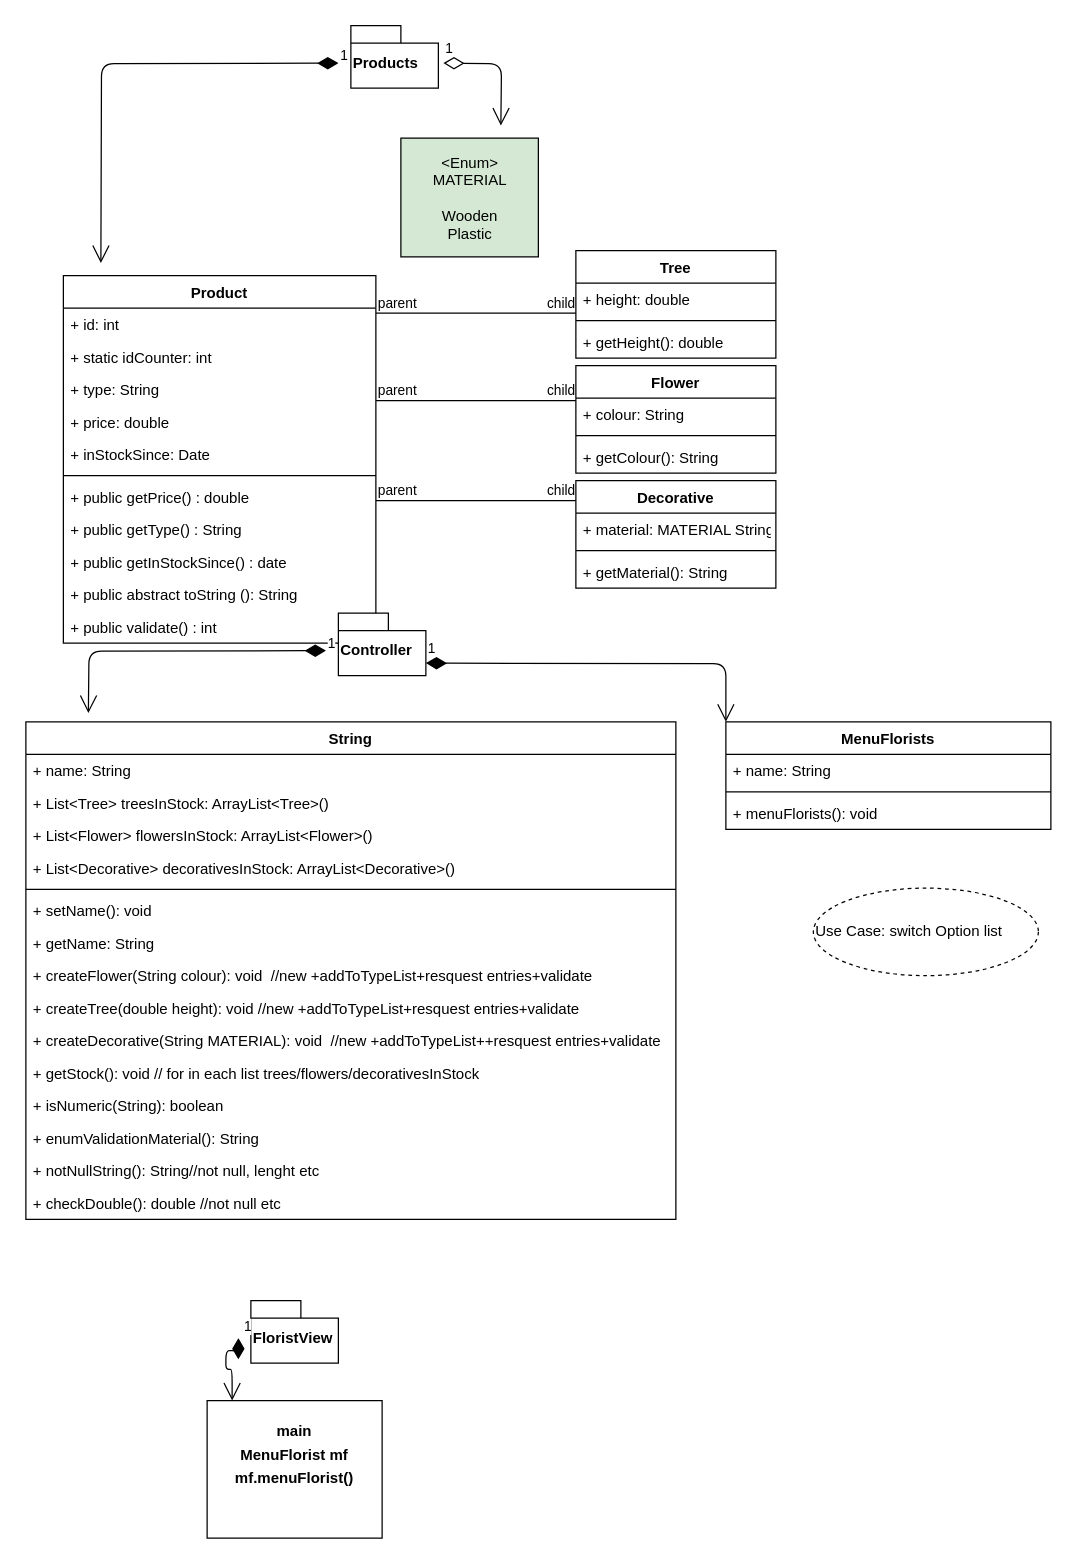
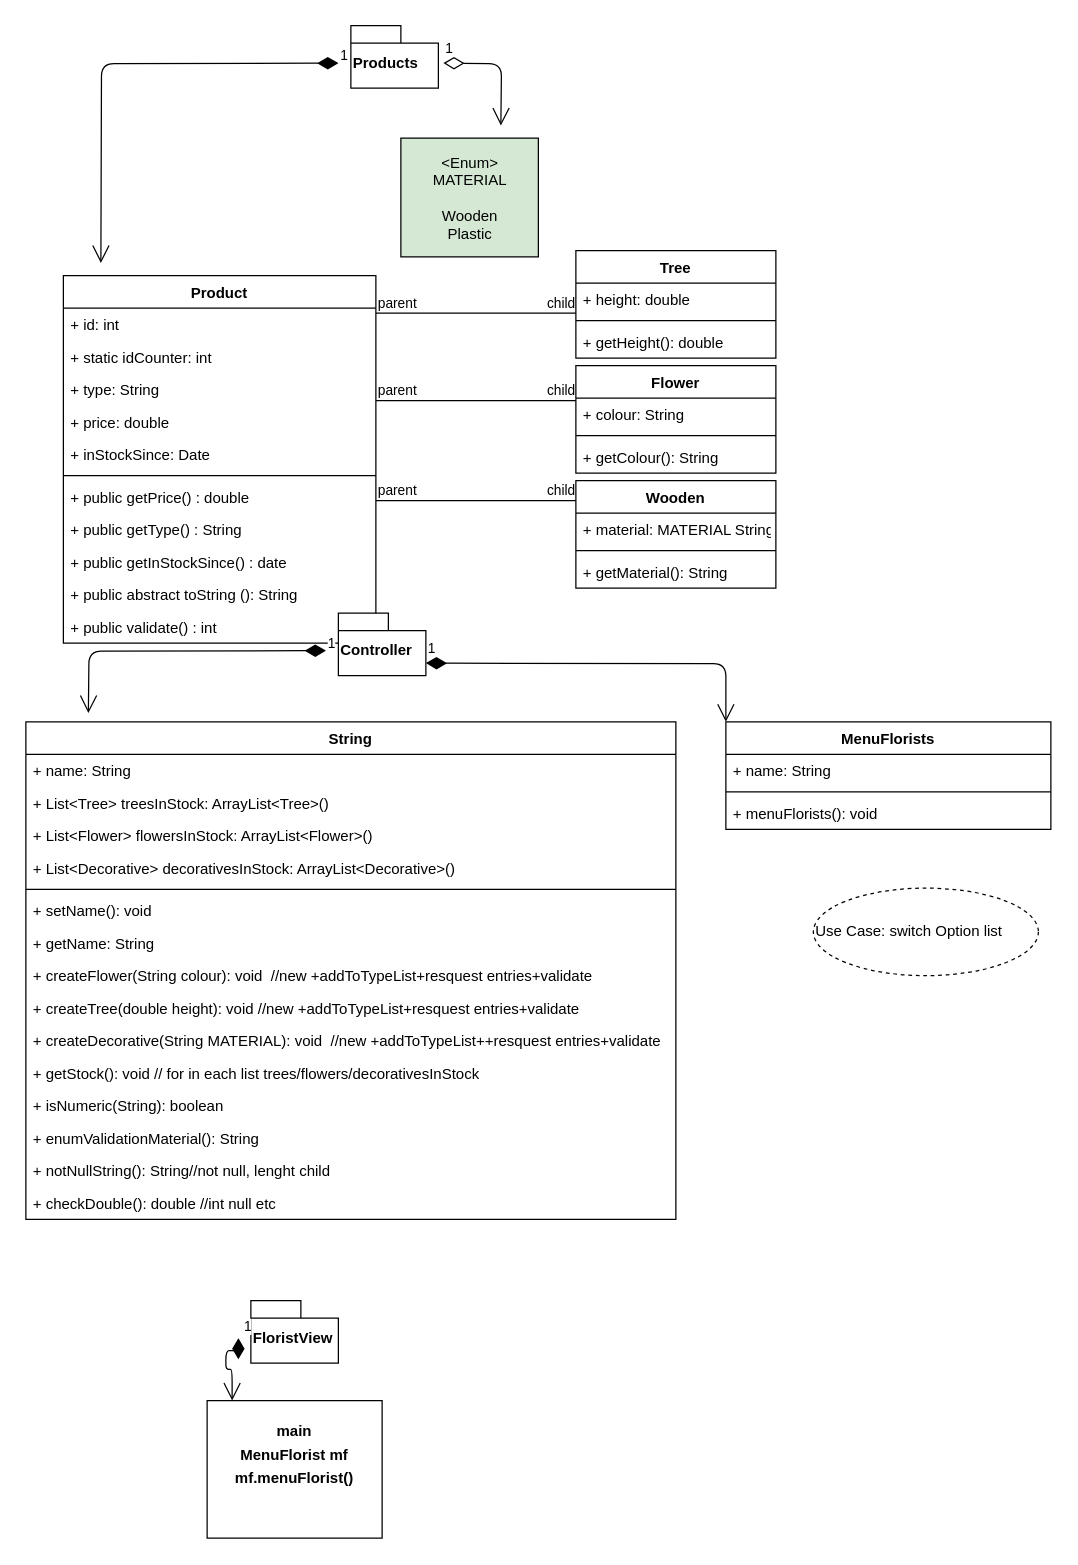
  <mxCell id="0" />
  <mxCell id="1" parent="0" />
  <mxCell id="2" value="Products" style="shape=folder;fontStyle=1;spacingTop=10;tabWidth=40;tabHeight=14;tabPosition=left;html=1;align=left;" parent="1" vertex="1"><mxGeometry x="280" y="20" width="70" height="50" as="geometry" /></mxCell>
  <mxCell id="3" value="Product" style="swimlane;fontStyle=1;align=center;verticalAlign=top;childLayout=stackLayout;horizontal=1;startSize=26;horizontalStack=0;resizeParent=1;resizeParentMax=0;resizeLast=0;collapsible=1;marginBottom=0;" parent="1" vertex="1"><mxGeometry x="50" y="220" width="250" height="294" as="geometry" /></mxCell>
  <mxCell id="4" value="+ id: int" style="text;strokeColor=none;fillColor=none;align=left;verticalAlign=top;spacingLeft=4;spacingRight=4;overflow=hidden;rotatable=0;points=[[0,0.5],[1,0.5]];portConstraint=eastwest;" parent="3" vertex="1"><mxGeometry y="26" width="250" height="26" as="geometry" /></mxCell>
  <mxCell id="5" value="+ static idCounter: int" style="text;strokeColor=none;fillColor=none;align=left;verticalAlign=top;spacingLeft=4;spacingRight=4;overflow=hidden;rotatable=0;points=[[0,0.5],[1,0.5]];portConstraint=eastwest;" vertex="1" parent="3"><mxGeometry y="52" width="250" height="26" as="geometry" /></mxCell>
  <mxCell id="6" value="+ type: String" style="text;strokeColor=none;fillColor=none;align=left;verticalAlign=top;spacingLeft=4;spacingRight=4;overflow=hidden;rotatable=0;points=[[0,0.5],[1,0.5]];portConstraint=eastwest;" parent="3" vertex="1"><mxGeometry y="78" width="250" height="26" as="geometry" /></mxCell>
  <mxCell id="7" value="+ price: double" style="text;strokeColor=none;fillColor=none;align=left;verticalAlign=top;spacingLeft=4;spacingRight=4;overflow=hidden;rotatable=0;points=[[0,0.5],[1,0.5]];portConstraint=eastwest;" parent="3" vertex="1"><mxGeometry y="104" width="250" height="26" as="geometry" /></mxCell>
  <mxCell id="8" value="+ inStockSince: Date" style="text;strokeColor=none;fillColor=none;align=left;verticalAlign=top;spacingLeft=4;spacingRight=4;overflow=hidden;rotatable=0;points=[[0,0.5],[1,0.5]];portConstraint=eastwest;" parent="3" vertex="1"><mxGeometry y="130" width="250" height="26" as="geometry" /></mxCell>
  <mxCell id="9" value="" style="line;strokeWidth=1;fillColor=none;align=left;verticalAlign=middle;spacingTop=-1;spacingLeft=3;spacingRight=3;rotatable=0;labelPosition=right;points=[];portConstraint=eastwest;" parent="3" vertex="1"><mxGeometry y="156" width="250" height="8" as="geometry" /></mxCell>
  <mxCell id="10" value="+ public getPrice() : double" style="text;strokeColor=none;fillColor=none;align=left;verticalAlign=top;spacingLeft=4;spacingRight=4;overflow=hidden;rotatable=0;points=[[0,0.5],[1,0.5]];portConstraint=eastwest;" parent="3" vertex="1"><mxGeometry y="164" width="250" height="26" as="geometry" /></mxCell>
  <mxCell id="11" value="+ public getType() : String" style="text;strokeColor=none;fillColor=none;align=left;verticalAlign=top;spacingLeft=4;spacingRight=4;overflow=hidden;rotatable=0;points=[[0,0.5],[1,0.5]];portConstraint=eastwest;" parent="3" vertex="1"><mxGeometry y="190" width="250" height="26" as="geometry" /></mxCell>
  <mxCell id="12" value="+ public getInStockSince() : date" style="text;strokeColor=none;fillColor=none;align=left;verticalAlign=top;spacingLeft=4;spacingRight=4;overflow=hidden;rotatable=0;points=[[0,0.5],[1,0.5]];portConstraint=eastwest;" parent="3" vertex="1"><mxGeometry y="216" width="250" height="26" as="geometry" /></mxCell>
  <mxCell id="13" value="+ public abstract toString (): String" style="text;strokeColor=none;fillColor=none;align=left;verticalAlign=top;spacingLeft=4;spacingRight=4;overflow=hidden;rotatable=0;points=[[0,0.5],[1,0.5]];portConstraint=eastwest;" parent="3" vertex="1"><mxGeometry y="242" width="250" height="26" as="geometry" /></mxCell>
  <mxCell id="14" value="+ public validate() : int" style="text;strokeColor=none;fillColor=none;align=left;verticalAlign=top;spacingLeft=4;spacingRight=4;overflow=hidden;rotatable=0;points=[[0,0.5],[1,0.5]];portConstraint=eastwest;" parent="3" vertex="1"><mxGeometry y="268" width="250" height="26" as="geometry" /></mxCell>
  <mxCell id="15" value="" style="endArrow=none;html=1;edgeStyle=orthogonalEdgeStyle;" parent="1" edge="1"><mxGeometry relative="1" as="geometry"><mxPoint x="300" y="250" as="sourcePoint" /><mxPoint x="460" y="250" as="targetPoint" /></mxGeometry></mxCell>
  <mxCell id="16" value="parent" style="edgeLabel;resizable=0;html=1;align=left;verticalAlign=bottom;" parent="15" connectable="0" vertex="1"><mxGeometry x="-1" relative="1" as="geometry" /></mxCell>
  <mxCell id="17" value="child" style="edgeLabel;resizable=0;html=1;align=right;verticalAlign=bottom;" parent="15" connectable="0" vertex="1"><mxGeometry x="1" relative="1" as="geometry" /></mxCell>
  <mxCell id="18" value="" style="endArrow=none;html=1;edgeStyle=orthogonalEdgeStyle;" parent="1" edge="1"><mxGeometry relative="1" as="geometry"><mxPoint x="300" y="320" as="sourcePoint" /><mxPoint x="460" y="320" as="targetPoint" /></mxGeometry></mxCell>
  <mxCell id="19" value="parent" style="edgeLabel;resizable=0;html=1;align=left;verticalAlign=bottom;" parent="18" connectable="0" vertex="1"><mxGeometry x="-1" relative="1" as="geometry" /></mxCell>
  <mxCell id="20" value="child" style="edgeLabel;resizable=0;html=1;align=right;verticalAlign=bottom;" parent="18" connectable="0" vertex="1"><mxGeometry x="1" relative="1" as="geometry" /></mxCell>
  <mxCell id="21" value="" style="endArrow=none;html=1;edgeStyle=orthogonalEdgeStyle;" parent="1" edge="1"><mxGeometry relative="1" as="geometry"><mxPoint x="300" y="400" as="sourcePoint" /><mxPoint x="460" y="400" as="targetPoint" /></mxGeometry></mxCell>
  <mxCell id="22" value="parent" style="edgeLabel;resizable=0;html=1;align=left;verticalAlign=bottom;" parent="21" connectable="0" vertex="1"><mxGeometry x="-1" relative="1" as="geometry" /></mxCell>
  <mxCell id="23" value="child" style="edgeLabel;resizable=0;html=1;align=right;verticalAlign=bottom;" parent="21" connectable="0" vertex="1"><mxGeometry x="1" relative="1" as="geometry" /></mxCell>
  <mxCell id="24" value="Tree" style="swimlane;fontStyle=1;align=center;verticalAlign=top;childLayout=stackLayout;horizontal=1;startSize=26;horizontalStack=0;resizeParent=1;resizeParentMax=0;resizeLast=0;collapsible=1;marginBottom=0;" parent="1" vertex="1"><mxGeometry x="460" y="200" width="160" height="86" as="geometry" /></mxCell>
  <mxCell id="25" value="+ height: double" style="text;strokeColor=none;fillColor=none;align=left;verticalAlign=top;spacingLeft=4;spacingRight=4;overflow=hidden;rotatable=0;points=[[0,0.5],[1,0.5]];portConstraint=eastwest;" parent="24" vertex="1"><mxGeometry y="26" width="160" height="26" as="geometry" /></mxCell>
  <mxCell id="26" value="" style="line;strokeWidth=1;fillColor=none;align=left;verticalAlign=middle;spacingTop=-1;spacingLeft=3;spacingRight=3;rotatable=0;labelPosition=right;points=[];portConstraint=eastwest;" parent="24" vertex="1"><mxGeometry y="52" width="160" height="8" as="geometry" /></mxCell>
  <mxCell id="27" value="+ getHeight(): double" style="text;strokeColor=none;fillColor=none;align=left;verticalAlign=top;spacingLeft=4;spacingRight=4;overflow=hidden;rotatable=0;points=[[0,0.5],[1,0.5]];portConstraint=eastwest;" parent="24" vertex="1"><mxGeometry y="60" width="160" height="26" as="geometry" /></mxCell>
  <mxCell id="28" value="Flower" style="swimlane;fontStyle=1;align=center;verticalAlign=top;childLayout=stackLayout;horizontal=1;startSize=26;horizontalStack=0;resizeParent=1;resizeParentMax=0;resizeLast=0;collapsible=1;marginBottom=0;" parent="1" vertex="1"><mxGeometry x="460" y="292" width="160" height="86" as="geometry" /></mxCell>
  <mxCell id="29" value="+ colour: String" style="text;strokeColor=none;fillColor=none;align=left;verticalAlign=top;spacingLeft=4;spacingRight=4;overflow=hidden;rotatable=0;points=[[0,0.5],[1,0.5]];portConstraint=eastwest;" parent="28" vertex="1"><mxGeometry y="26" width="160" height="26" as="geometry" /></mxCell>
  <mxCell id="30" value="" style="line;strokeWidth=1;fillColor=none;align=left;verticalAlign=middle;spacingTop=-1;spacingLeft=3;spacingRight=3;rotatable=0;labelPosition=right;points=[];portConstraint=eastwest;" parent="28" vertex="1"><mxGeometry y="52" width="160" height="8" as="geometry" /></mxCell>
  <mxCell id="31" value="+ getColour(): String" style="text;strokeColor=none;fillColor=none;align=left;verticalAlign=top;spacingLeft=4;spacingRight=4;overflow=hidden;rotatable=0;points=[[0,0.5],[1,0.5]];portConstraint=eastwest;" parent="28" vertex="1"><mxGeometry y="60" width="160" height="26" as="geometry" /></mxCell>
- <mxCell id="32" value="Decorative" style="swimlane;fontStyle=1;align=center;verticalAlign=top;childLayout=stackLayout;horizontal=1;startSize=26;horizontalStack=0;resizeParent=1;resizeParentMax=0;resizeLast=0;collapsible=1;marginBottom=0;" parent="1" vertex="1"><mxGeometry x="460" y="384" width="160" height="86" as="geometry" /></mxCell>
+ <mxCell id="32" value="Wooden" style="swimlane;fontStyle=1;align=center;verticalAlign=top;childLayout=stackLayout;horizontal=1;startSize=26;horizontalStack=0;resizeParent=1;resizeParentMax=0;resizeLast=0;collapsible=1;marginBottom=0;" parent="1" vertex="1"><mxGeometry x="460" y="384" width="160" height="86" as="geometry" /></mxCell>
  <mxCell id="33" value="+ material: MATERIAL String" style="text;strokeColor=none;fillColor=none;align=left;verticalAlign=top;spacingLeft=4;spacingRight=4;overflow=hidden;rotatable=0;points=[[0,0.5],[1,0.5]];portConstraint=eastwest;" parent="32" vertex="1"><mxGeometry y="26" width="160" height="26" as="geometry" /></mxCell>
  <mxCell id="34" value="" style="line;strokeWidth=1;fillColor=none;align=left;verticalAlign=middle;spacingTop=-1;spacingLeft=3;spacingRight=3;rotatable=0;labelPosition=right;points=[];portConstraint=eastwest;" parent="32" vertex="1"><mxGeometry y="52" width="160" height="8" as="geometry" /></mxCell>
  <mxCell id="35" value="+ getMaterial(): String" style="text;strokeColor=none;fillColor=none;align=left;verticalAlign=top;spacingLeft=4;spacingRight=4;overflow=hidden;rotatable=0;points=[[0,0.5],[1,0.5]];portConstraint=eastwest;" parent="32" vertex="1"><mxGeometry y="60" width="160" height="26" as="geometry" /></mxCell>
  <mxCell id="36" value="&amp;lt;Enum&amp;gt;&lt;br&gt;MATERIAL&lt;br&gt;&lt;br&gt;Wooden&lt;br&gt;Plastic" style="html=1;fillColor=#d5e8d4;" parent="1" vertex="1"><mxGeometry x="320" y="110" width="110" height="95" as="geometry" /></mxCell>
  <mxCell id="37" value="Controller" style="shape=folder;fontStyle=1;spacingTop=10;tabWidth=40;tabHeight=14;tabPosition=left;html=1;align=left;" parent="1" vertex="1"><mxGeometry x="270" y="490" width="70" height="50" as="geometry" /></mxCell>
  <mxCell id="38" value="1" style="endArrow=open;html=1;endSize=12;startArrow=diamondThin;startSize=14;startFill=1;edgeStyle=orthogonalEdgeStyle;align=left;verticalAlign=bottom;" parent="1" edge="1"><mxGeometry x="-1" y="3" relative="1" as="geometry"><mxPoint x="270" y="50" as="sourcePoint" /><mxPoint x="80" y="210" as="targetPoint" /></mxGeometry></mxCell>
  <mxCell id="39" value="1" style="endArrow=open;html=1;endSize=12;startArrow=diamondThin;startSize=14;startFill=0;edgeStyle=orthogonalEdgeStyle;align=left;verticalAlign=bottom;" parent="1" edge="1"><mxGeometry x="-1" y="3" relative="1" as="geometry"><mxPoint x="354" y="50" as="sourcePoint" /><mxPoint x="400" as="targetPoint" y="100" /></mxGeometry></mxCell>
  <mxCell id="40" value="String" style="swimlane;fontStyle=1;align=center;verticalAlign=top;childLayout=stackLayout;horizontal=1;startSize=26;horizontalStack=0;resizeParent=1;resizeParentMax=0;resizeLast=0;collapsible=1;marginBottom=0;" parent="1" vertex="1"><mxGeometry y="577" width="520" height="398" as="geometry" x="20" /></mxCell>
  <mxCell id="41" value="+ name: String&#10;" style="text;strokeColor=none;fillColor=none;align=left;verticalAlign=top;spacingLeft=4;spacingRight=4;overflow=hidden;rotatable=0;points=[[0,0.5],[1,0.5]];portConstraint=eastwest;" parent="40" vertex="1"><mxGeometry y="26" width="520" height="26" as="geometry" /></mxCell>
  <mxCell id="42" value="+ List&lt;Tree&gt; treesInStock: ArrayList&lt;Tree&gt;()&#10;" style="text;strokeColor=none;fillColor=none;align=left;verticalAlign=top;spacingLeft=4;spacingRight=4;overflow=hidden;rotatable=0;points=[[0,0.5],[1,0.5]];portConstraint=eastwest;" parent="40" vertex="1"><mxGeometry y="52" width="520" height="26" as="geometry" /></mxCell>
  <mxCell id="43" value="+ List&lt;Flower&gt; flowersInStock: ArrayList&lt;Flower&gt;()&#10;" style="text;strokeColor=none;fillColor=none;align=left;verticalAlign=top;spacingLeft=4;spacingRight=4;overflow=hidden;rotatable=0;points=[[0,0.5],[1,0.5]];portConstraint=eastwest;" parent="40" vertex="1"><mxGeometry y="78" width="520" height="26" as="geometry" /></mxCell>
  <mxCell id="44" value="+ List&lt;Decorative&gt; decorativesInStock: ArrayList&lt;Decorative&gt;()&#10;&#10;" style="text;strokeColor=none;fillColor=none;align=left;verticalAlign=top;spacingLeft=4;spacingRight=4;overflow=hidden;rotatable=0;points=[[0,0.5],[1,0.5]];portConstraint=eastwest;" parent="40" vertex="1"><mxGeometry y="104" width="520" height="26" as="geometry" /></mxCell>
  <mxCell id="45" value="" style="line;strokeWidth=1;fillColor=none;align=left;verticalAlign=middle;spacingTop=-1;spacingLeft=3;spacingRight=3;rotatable=0;labelPosition=right;points=[];portConstraint=eastwest;" parent="40" vertex="1"><mxGeometry y="130" width="520" height="8" as="geometry" /></mxCell>
  <mxCell id="46" value="+ setName(): void" style="text;strokeColor=none;fillColor=none;align=left;verticalAlign=top;spacingLeft=4;spacingRight=4;overflow=hidden;rotatable=0;points=[[0,0.5],[1,0.5]];portConstraint=eastwest;" vertex="1" parent="40"><mxGeometry y="138" width="520" height="26" as="geometry" /></mxCell>
  <mxCell id="47" value="+ getName: String" style="text;strokeColor=none;fillColor=none;align=left;verticalAlign=top;spacingLeft=4;spacingRight=4;overflow=hidden;rotatable=0;points=[[0,0.5],[1,0.5]];portConstraint=eastwest;" vertex="1" parent="40"><mxGeometry y="164" width="520" height="26" as="geometry" /></mxCell>
  <mxCell id="48" value="+ createFlower(String colour): void  //new +addToTypeList+resquest entries+validate" style="text;strokeColor=none;fillColor=none;align=left;verticalAlign=top;spacingLeft=4;spacingRight=4;overflow=hidden;rotatable=0;points=[[0,0.5],[1,0.5]];portConstraint=eastwest;" parent="40" vertex="1"><mxGeometry y="190" width="520" height="26" as="geometry" /></mxCell>
  <mxCell id="49" value="+ createTree(double height): void //new +addToTypeList+resquest entries+validate" style="text;strokeColor=none;fillColor=none;align=left;verticalAlign=top;spacingLeft=4;spacingRight=4;overflow=hidden;rotatable=0;points=[[0,0.5],[1,0.5]];portConstraint=eastwest;" parent="40" vertex="1"><mxGeometry y="216" width="520" height="26" as="geometry" /></mxCell>
  <mxCell id="50" value="+ createDecorative(String MATERIAL): void  //new +addToTypeList++resquest entries+validate" style="text;strokeColor=none;fillColor=none;align=left;verticalAlign=top;spacingLeft=4;spacingRight=4;overflow=hidden;rotatable=0;points=[[0,0.5],[1,0.5]];portConstraint=eastwest;" parent="40" vertex="1"><mxGeometry y="242" width="520" height="26" as="geometry" /></mxCell>
  <mxCell id="51" value="+ getStock(): void // for in each list trees/flowers/decorativesInStock" style="text;strokeColor=none;fillColor=none;align=left;verticalAlign=top;spacingLeft=4;spacingRight=4;overflow=hidden;rotatable=0;points=[[0,0.5],[1,0.5]];portConstraint=eastwest;" parent="40" vertex="1"><mxGeometry y="268" width="520" height="26" as="geometry" /></mxCell>
  <mxCell id="52" value="+ isNumeric(String): boolean" style="text;strokeColor=none;fillColor=none;align=left;verticalAlign=top;spacingLeft=4;spacingRight=4;overflow=hidden;rotatable=0;points=[[0,0.5],[1,0.5]];portConstraint=eastwest;" vertex="1" parent="40"><mxGeometry y="294" width="520" height="26" as="geometry" /></mxCell>
  <mxCell id="53" value="+ enumValidationMaterial(): String" style="text;strokeColor=none;fillColor=none;align=left;verticalAlign=top;spacingLeft=4;spacingRight=4;overflow=hidden;rotatable=0;points=[[0,0.5],[1,0.5]];portConstraint=eastwest;" parent="40" vertex="1"><mxGeometry y="320" width="520" height="26" as="geometry" /></mxCell>
- <mxCell id="54" value="+ notNullString(): String//not null, lenght etc" style="text;strokeColor=none;fillColor=none;align=left;verticalAlign=top;spacingLeft=4;spacingRight=4;overflow=hidden;rotatable=0;points=[[0,0.5],[1,0.5]];portConstraint=eastwest;" parent="40" vertex="1"><mxGeometry y="346" width="520" height="26" as="geometry" /></mxCell>
- <mxCell id="55" value="+ checkDouble(): double //not null etc" style="text;strokeColor=none;fillColor=none;align=left;verticalAlign=top;spacingLeft=4;spacingRight=4;overflow=hidden;rotatable=0;points=[[0,0.5],[1,0.5]];portConstraint=eastwest;" parent="40" vertex="1"><mxGeometry y="372" width="520" height="26" as="geometry" /></mxCell>
+ <mxCell id="54" value="+ notNullString(): String//not null, lenght child" style="text;strokeColor=none;fillColor=none;align=left;verticalAlign=top;spacingLeft=4;spacingRight=4;overflow=hidden;rotatable=0;points=[[0,0.5],[1,0.5]];portConstraint=eastwest;" parent="40" vertex="1"><mxGeometry y="346" width="520" height="26" as="geometry" /></mxCell>
+ <mxCell id="55" value="+ checkDouble(): double //int null etc" style="text;strokeColor=none;fillColor=none;align=left;verticalAlign=top;spacingLeft=4;spacingRight=4;overflow=hidden;rotatable=0;points=[[0,0.5],[1,0.5]];portConstraint=eastwest;" parent="40" vertex="1"><mxGeometry y="372" width="520" height="26" as="geometry" /></mxCell>
  <mxCell id="56" value="Use Case: switch Option list" style="ellipse;whiteSpace=wrap;html=1;align=left;dashed=1;" parent="1" vertex="1"><mxGeometry x="650" y="710" width="180" height="70" as="geometry" /></mxCell>
  <mxCell id="57" value="1" style="endArrow=open;html=1;endSize=12;startArrow=diamondThin;startSize=14;startFill=1;edgeStyle=orthogonalEdgeStyle;align=left;verticalAlign=bottom;" parent="1" edge="1"><mxGeometry x="-1" y="3" relative="1" as="geometry"><mxPoint x="260" y="520" as="sourcePoint" /><mxPoint x="70" y="570" as="targetPoint" /></mxGeometry></mxCell>
  <mxCell id="58" value="1" style="endArrow=open;html=1;endSize=12;startArrow=diamondThin;startSize=14;startFill=1;edgeStyle=orthogonalEdgeStyle;align=left;verticalAlign=bottom;entryX=0;entryY=0;entryDx=0;entryDy=0;" parent="1" target="62" edge="1"><mxGeometry x="-1" y="3" relative="1" as="geometry"><mxPoint x="340" y="530" as="sourcePoint" /><mxPoint x="370" y="560" as="targetPoint" /></mxGeometry></mxCell>
  <mxCell id="59" value="FloristView" style="shape=folder;fontStyle=1;spacingTop=10;tabWidth=40;tabHeight=14;tabPosition=left;html=1;align=left;" parent="1" vertex="1"><mxGeometry x="200" y="1040" width="70" height="50" as="geometry" /></mxCell>
  <mxCell id="60" value="&lt;p style=&quot;margin: 0px ; margin-top: 4px ; text-align: center&quot;&gt;&lt;br&gt;&lt;b&gt;main&lt;/b&gt;&lt;/p&gt;&lt;p style=&quot;margin: 0px ; margin-top: 4px ; text-align: center&quot;&gt;&lt;b&gt;MenuFlorist mf&lt;/b&gt;&lt;/p&gt;&lt;p style=&quot;margin: 0px ; margin-top: 4px ; text-align: center&quot;&gt;&lt;b&gt;mf.menuFlorist()&lt;/b&gt;&lt;/p&gt;" style="verticalAlign=top;align=left;overflow=fill;fontSize=12;fontFamily=Helvetica;html=1;" parent="1" vertex="1"><mxGeometry x="165" y="1120" width="140" height="110" as="geometry" /></mxCell>
  <mxCell id="61" value="1" style="endArrow=open;html=1;endSize=12;startArrow=diamondThin;startSize=14;startFill=1;edgeStyle=orthogonalEdgeStyle;align=left;verticalAlign=bottom;" parent="1" edge="1"><mxGeometry x="-1" y="3" relative="1" as="geometry"><mxPoint x="190" y="1070" as="sourcePoint" /><mxPoint x="185" y="1120" as="targetPoint" /><Array as="points"><mxPoint x="190" y="1080" /><mxPoint x="180" y="1080" /><mxPoint x="180" y="1095" /><mxPoint x="185" y="1095" /></Array></mxGeometry></mxCell>
  <mxCell id="62" value="MenuFlorists" style="swimlane;fontStyle=1;align=center;verticalAlign=top;childLayout=stackLayout;horizontal=1;startSize=26;horizontalStack=0;resizeParent=1;resizeParentMax=0;resizeLast=0;collapsible=1;marginBottom=0;" parent="1" vertex="1"><mxGeometry x="580" y="577" width="260" height="86" as="geometry" /></mxCell>
  <mxCell id="63" value="+ name: String" style="text;strokeColor=none;fillColor=none;align=left;verticalAlign=top;spacingLeft=4;spacingRight=4;overflow=hidden;rotatable=0;points=[[0,0.5],[1,0.5]];portConstraint=eastwest;" parent="62" vertex="1"><mxGeometry y="26" width="260" height="26" as="geometry" /></mxCell>
  <mxCell id="64" value="" style="line;strokeWidth=1;fillColor=none;align=left;verticalAlign=middle;spacingTop=-1;spacingLeft=3;spacingRight=3;rotatable=0;labelPosition=right;points=[];portConstraint=eastwest;" parent="62" vertex="1"><mxGeometry y="52" width="260" height="8" as="geometry" /></mxCell>
  <mxCell id="65" value="+ menuFlorists(): void  " style="text;strokeColor=none;fillColor=none;align=left;verticalAlign=top;spacingLeft=4;spacingRight=4;overflow=hidden;rotatable=0;points=[[0,0.5],[1,0.5]];portConstraint=eastwest;" parent="62" vertex="1"><mxGeometry y="60" width="260" height="26" as="geometry" /></mxCell>
